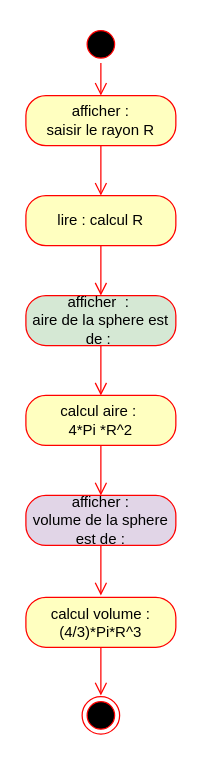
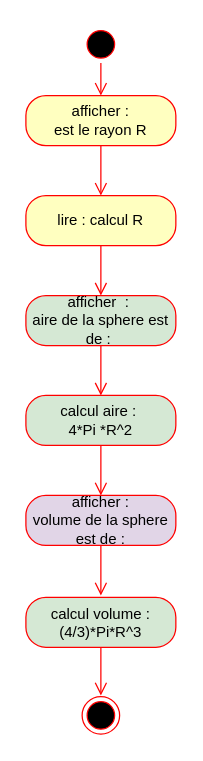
  <mxCell id="0" />
  <mxCell id="1" parent="0" />
  <mxCell id="2" value="" style="ellipse;html=1;shape=startState;fillColor=#000000;strokeColor=#ff0000;" vertex="1" parent="1"><mxGeometry x="65" y="20" width="30" height="30" as="geometry" /></mxCell>
  <mxCell id="3" value="" style="edgeStyle=orthogonalEdgeStyle;html=1;verticalAlign=bottom;endArrow=open;endSize=8;strokeColor=#ff0000;rounded=0;" edge="1" source="2" parent="1"><mxGeometry relative="1" as="geometry"><mxPoint x="80" y="76" as="targetPoint" /></mxGeometry></mxCell>
- <mxCell id="4" value="afficher : &lt;br&gt;saisir le rayon R" style="rounded=1;whiteSpace=wrap;html=1;arcSize=40;fontColor=#000000;fillColor=#ffffc0;strokeColor=#ff0000;" vertex="1" parent="1"><mxGeometry x="20" y="76" width="120" height="40" as="geometry" /></mxCell>
+ <mxCell id="4" value="afficher : &lt;br&gt;est le rayon R" style="rounded=1;whiteSpace=wrap;html=1;arcSize=40;fontColor=#000000;fillColor=#ffffc0;strokeColor=#ff0000;" vertex="1" parent="1"><mxGeometry x="20" y="76" width="120" height="40" as="geometry" /></mxCell>
  <mxCell id="5" value="" style="edgeStyle=orthogonalEdgeStyle;html=1;verticalAlign=bottom;endArrow=open;endSize=8;strokeColor=#ff0000;rounded=0;" edge="1" source="4" parent="1"><mxGeometry relative="1" as="geometry"><mxPoint x="80" y="156" as="targetPoint" /></mxGeometry></mxCell>
  <mxCell id="6" value="lire : calcul R" style="rounded=1;whiteSpace=wrap;html=1;arcSize=40;fontColor=#000000;fillColor=#ffffc0;strokeColor=#ff0000;" vertex="1" parent="1"><mxGeometry x="20" y="156" width="120" height="40" as="geometry" /></mxCell>
  <mxCell id="7" value="" style="edgeStyle=orthogonalEdgeStyle;html=1;verticalAlign=bottom;endArrow=open;endSize=8;strokeColor=#ff0000;rounded=0;" edge="1" source="6" parent="1"><mxGeometry relative="1" as="geometry"><mxPoint x="80" y="236" as="targetPoint" /></mxGeometry></mxCell>
  <mxCell id="8" value="afficher&amp;nbsp; :&amp;nbsp;&lt;br&gt;aire de la sphere est de :&amp;nbsp;" style="rounded=1;whiteSpace=wrap;html=1;arcSize=40;fontColor=#000000;fillColor=#d5e8d4;strokeColor=#ff0000;" vertex="1" parent="1"><mxGeometry x="20" y="236" width="120" height="40" as="geometry" /></mxCell>
  <mxCell id="9" value="" style="edgeStyle=orthogonalEdgeStyle;html=1;verticalAlign=bottom;endArrow=open;endSize=8;strokeColor=#ff0000;rounded=0;" edge="1" source="8" parent="1"><mxGeometry relative="1" as="geometry"><mxPoint x="80" y="316" as="targetPoint" /></mxGeometry></mxCell>
- <mxCell id="10" value="calcul aire :&amp;nbsp;&lt;br&gt;4*Pi *R^2" style="rounded=1;whiteSpace=wrap;html=1;arcSize=40;fontColor=#000000;fillColor=#ffffc0;strokeColor=#ff0000;" vertex="1" parent="1"><mxGeometry x="20" y="316" width="120" height="40" as="geometry" /></mxCell>
+ <mxCell id="10" value="calcul aire :&amp;nbsp;&lt;br&gt;4*Pi *R^2" style="rounded=1;whiteSpace=wrap;html=1;arcSize=40;fontColor=#000000;fillColor=#d5e8d4;strokeColor=#ff0000;" vertex="1" parent="1"><mxGeometry x="20" y="316" width="120" height="40" as="geometry" /></mxCell>
  <mxCell id="11" value="" style="edgeStyle=orthogonalEdgeStyle;html=1;verticalAlign=bottom;endArrow=open;endSize=8;strokeColor=#ff0000;rounded=0;" edge="1" source="10" parent="1"><mxGeometry relative="1" as="geometry"><mxPoint x="80" y="396" as="targetPoint" /></mxGeometry></mxCell>
  <mxCell id="12" value="afficher : &lt;br&gt;volume de la sphere est de :" style="rounded=1;whiteSpace=wrap;html=1;arcSize=40;fontColor=#000000;fillColor=#e1d5e7;strokeColor=#ff0000;" vertex="1" parent="1"><mxGeometry x="20" y="396" width="120" height="40" as="geometry" /></mxCell>
  <mxCell id="13" value="" style="edgeStyle=orthogonalEdgeStyle;html=1;verticalAlign=bottom;endArrow=open;endSize=8;strokeColor=#ff0000;rounded=0;" edge="1" source="12" parent="1"><mxGeometry relative="1" as="geometry"><mxPoint x="80" y="476" as="targetPoint" /></mxGeometry></mxCell>
- <mxCell id="14" value="calcul volume :&lt;br&gt;(4/3)*Pi*R^3" style="rounded=1;whiteSpace=wrap;html=1;arcSize=40;fontColor=#000000;fillColor=#ffffc0;strokeColor=#ff0000;" vertex="1" parent="1"><mxGeometry x="20" y="477.5" width="120" height="40" as="geometry" /></mxCell>
+ <mxCell id="14" value="calcul volume :&lt;br&gt;(4/3)*Pi*R^3" style="rounded=1;whiteSpace=wrap;html=1;arcSize=40;fontColor=#000000;fillColor=#d5e8d4;strokeColor=#ff0000;" vertex="1" parent="1"><mxGeometry x="20" y="477.5" width="120" height="40" as="geometry" /></mxCell>
  <mxCell id="15" value="" style="edgeStyle=orthogonalEdgeStyle;html=1;verticalAlign=bottom;endArrow=open;endSize=8;strokeColor=#ff0000;rounded=0;" edge="1" source="14" parent="1"><mxGeometry relative="1" as="geometry"><mxPoint x="80" y="556" as="targetPoint" /></mxGeometry></mxCell>
  <mxCell id="16" value="" style="ellipse;html=1;shape=endState;fillColor=#000000;strokeColor=#ff0000;" vertex="1" parent="1"><mxGeometry x="65" y="557" width="30" height="30" as="geometry" /></mxCell>
